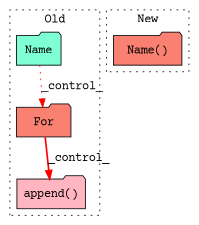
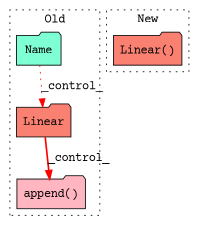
  digraph {
    fontname="Courier Prime"
    node [a=75 fillcolor=salmon fontname="Courier Prime" shape=folder style=filled]
    edge [color=red fontname="Courier Prime"]
    n1 [fillcolor=lightpink l="31,1" label="append()" s="4367,4434"]
-   n2 [a=107 l="4,14" label=For s="4322,4353"]
+   n2 [a=107 l="4,14" label=Linear s="4322,4353"]
    n3 [a=87 fillcolor=aquamarine l=1 label=Name s=4326]
-   n4 [l=69 label="Name()" s=3664]
+   n4 [l=69 label="Linear()" s=3664]
    subgraph cluster_1 {
      label=Old
      style=dotted
      n1
      n2
      n3
    }
    subgraph cluster_2 {
      label=New
      style=dotted
      n4
    }
    n2 -> n1 [label=_control_ style=bold]
    n3 -> n2 [label=_control_ style=dotted]
  }
